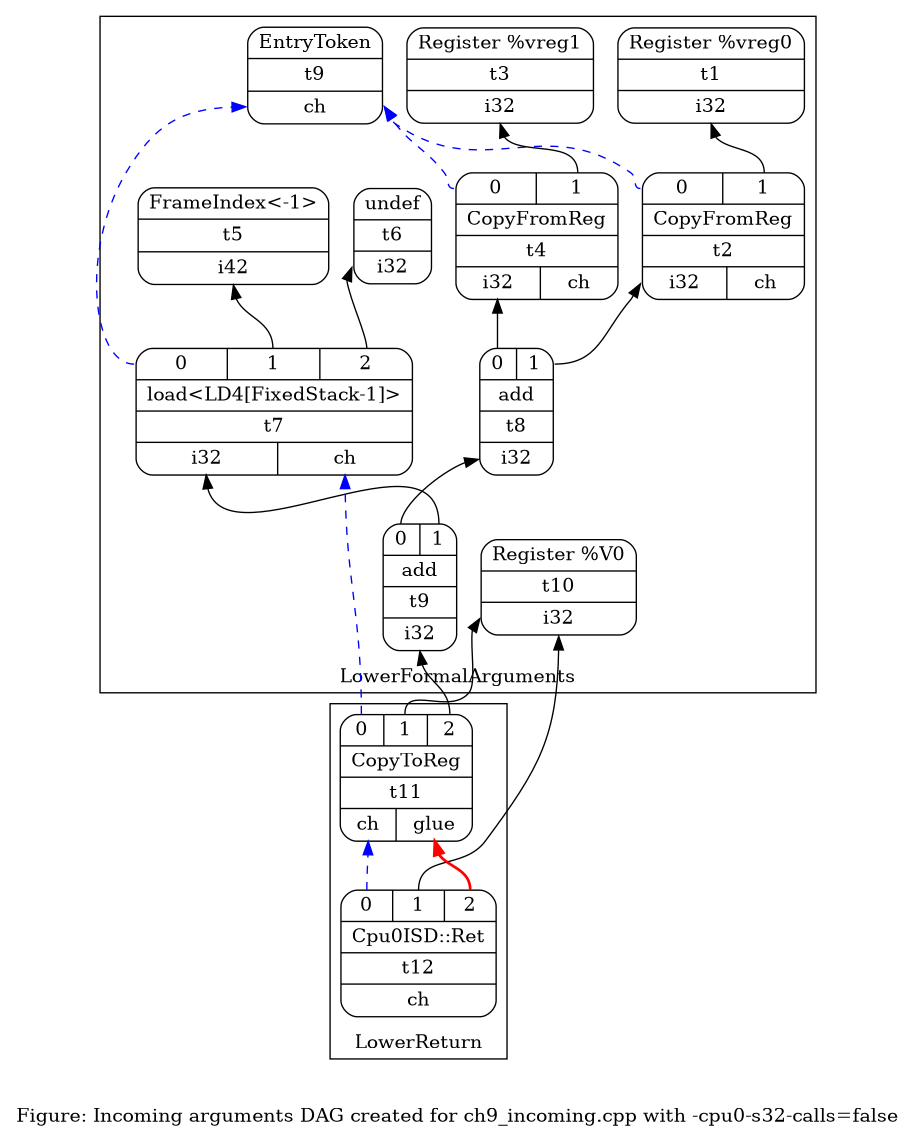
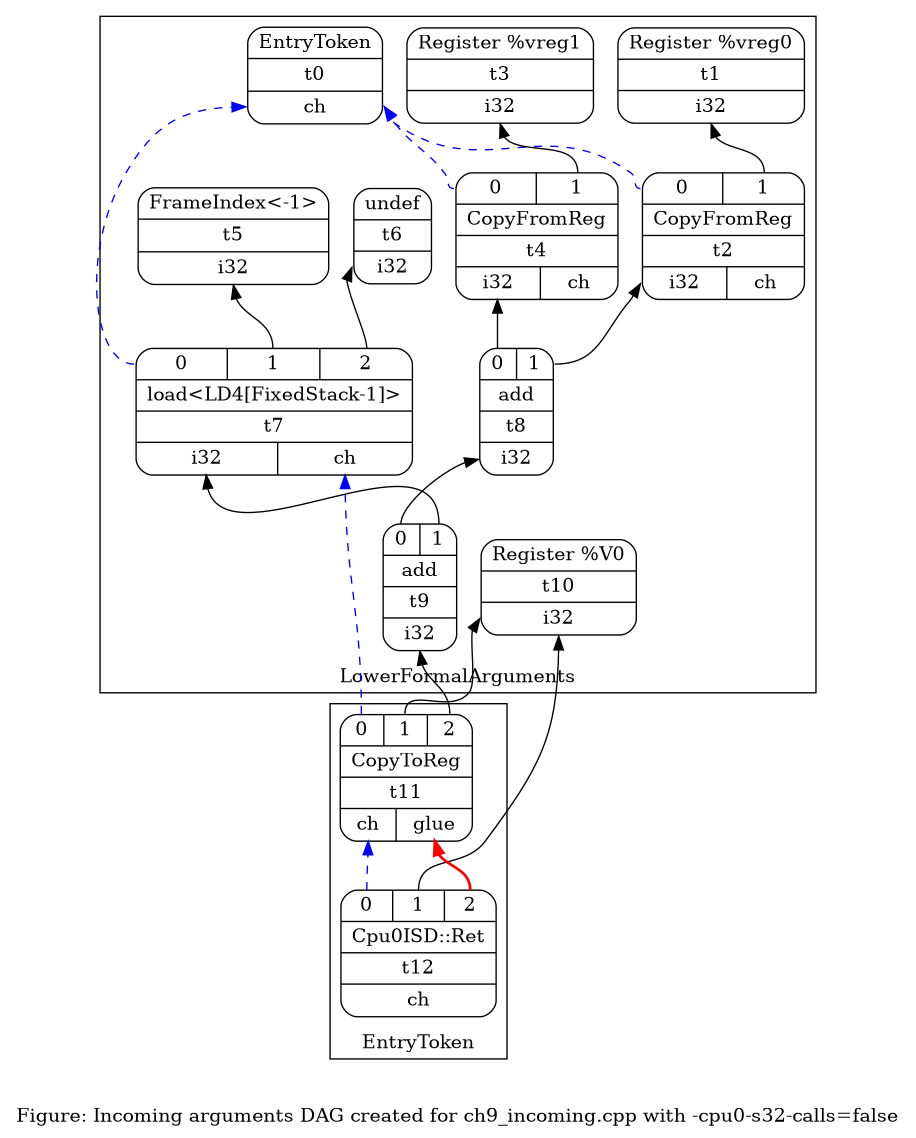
  digraph {
    label="Figure: Incoming arguments DAG created for ch9_incoming.cpp with -cpu0-s32-calls=false"
    rankdir=BT
    node [shape=Mrecord]
    edge [headport=d0 tailport=s0]
-   n1 [label="{EntryToken|t9|{<d0>ch}}"]
+   n1 [label="{EntryToken|t0|{<d0>ch}}"]
    n2 [label="{Register %vreg0|t1|{<d0>i32}}"]
    n3 [label="{{<s0>0|<s1>1}|CopyFromReg|t2|{<d0>i32|<d1>ch}}"]
    n4 [label="{Register %vreg1|t3|{<d0>i32}}"]
    n5 [label="{{<s0>0|<s1>1}|CopyFromReg|t4|{<d0>i32|<d1>ch}}"]
-   n6 [label="{FrameIndex\<-1\>|t5|{<d0>i42}}"]
+   n6 [label="{FrameIndex\<-1\>|t5|{<d0>i32}}"]
    n7 [label="{undef|t6|{<d0>i32}}"]
    n8 [label="{{<s0>0|<s1>1|<s2>2}|load\<LD4[FixedStack-1]\>|t7|{<d0>i32|<d1>ch}}"]
    n9 [label="{{<s0>0|<s1>1}|add|t8|{<d0>i32}}"]
    n10 [label="{{<s0>0|<s1>1}|add|t9|{<d0>i32}}"]
    n11 [label="{Register %V0|t10|{<d0>i32}}"]
    n12 [label="{{<s0>0|<s1>1|<s2>2}|CopyToReg|t11|{<d0>ch|<d1>glue}}"]
    n13 [label="{{<s0>0|<s1>1|<s2>2}|Cpu0ISD::Ret|t12|{<d0>ch}}"]
    subgraph cluster_1 {
      label=LowerFormalArguments
      n1
      n2
      n3
      n4
      n5
      n6
      n7
      n8
      n9
      n10
      n11
    }
    subgraph cluster_2 {
-     label=LowerReturn
+     label=EntryToken
      n12
      n13
    }
    n3 -> n1 [color=blue style=dashed]
    n3 -> n2 [tailport=s1]
    n5 -> n1 [color=blue style=dashed]
    n5 -> n4 [tailport=s1]
    n8 -> n1 [color=blue style=dashed]
    n8 -> n6 [tailport=s1]
    n8 -> n7 [tailport=s2]
    n9 -> n3 [tailport=s1]
    n9 -> n5
    n10 -> n8 [tailport=s1]
    n10 -> n9
    n12 -> n8 [color=blue headport=d1 style=dashed]
    n12 -> n10 [tailport=s2]
    n12 -> n11 [tailport=s1]
    n13 -> n11 [tailport=s1]
    n13 -> n12 [color=blue style=dashed]
    n13 -> n12 [color=red headport=d1 style=bold tailport=s2]
  }
